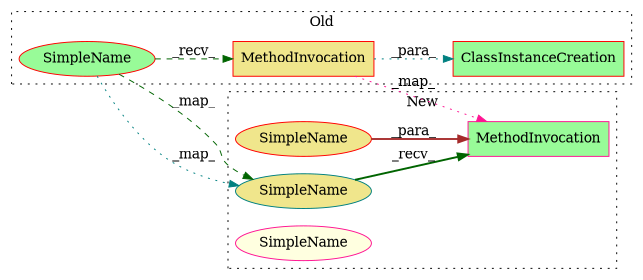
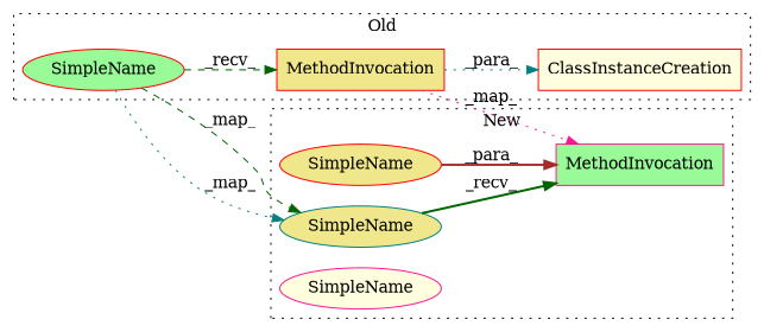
  digraph {
    rankdir=LR
    node [a=42 l=16 s=1140 shape=ellipse style=filled fillcolor=khaki color=red]
    edge [color=darkgreen style=dotted]
-   n1 [a=14 l="28,1" label=ClassInstanceCreation s="1018,1105" shape=box fillcolor=palegreen]
+   n1 [a=14 l="28,1" label=ClassInstanceCreation s="1018,1105" shape=box fillcolor=lightyellow]
    n2 [a=32 l="13,1" label=MethodInvocation s="1063,1104" shape=box]
    n3 [label=SimpleName s=1046 fillcolor=palegreen]
    n4 [a=32 l="7,1" label=MethodInvocation s="1165,1218" shape=box fillcolor=palegreen color=deeppink]
    n5 [label=SimpleName s=1172]
    n6 [l=24 label=SimpleName color=teal]
    n7 [l=24 label=SimpleName fillcolor=lightyellow color=deeppink]
    subgraph cluster_1 {
      label=Old
      style=dotted
      n1
      n2
      n3
    }
    subgraph cluster_2 {
      label=New
      style=dotted
      n4
      n5
      n6
      n7
    }
    n2 -> n1 [label=_para_ color=teal]
    n2 -> n4 [label=_map_ color=deeppink]
    n3 -> n2 [label=_recv_ style=dashed]
    n3 -> n6 [label=_map_ style=dashed]
    n3 -> n6 [label=_map_ color=teal]
    n5 -> n4 [label=_para_ color=brown style=bold]
    n6 -> n4 [label=_recv_ style=bold]
  }
